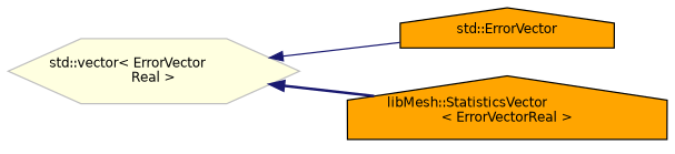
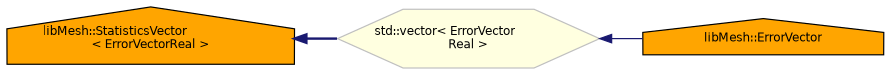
  digraph {
    rankdir=LR
    node [color=black fillcolor=orange fontname=Helvetica fontsize=10 shape=house style=filled]
    edge [color=midnightblue dir=back fontname=Helvetica fontsize=10 labelfontname=Helvetica labelfontsize=10]
-   n1 [fontcolor=black height=0.2 label="std::ErrorVector" width=0.4]
+   n1 [fontcolor=black height=0.2 label="libMesh::ErrorVector" width=0.4]
    n2 [height=0.2 label="libMesh::StatisticsVector\l\< ErrorVectorReal \>" width=0.4]
    n3 [color=grey75 fillcolor=lightyellow height=0.2 label="std::vector\< ErrorVector\lReal \>" shape=hexagon width=0.4]
    n3 -> n1 [style=solid]
-   n3 -> n2 [style=bold]
+   n2 -> n3 [style=bold]
  }
